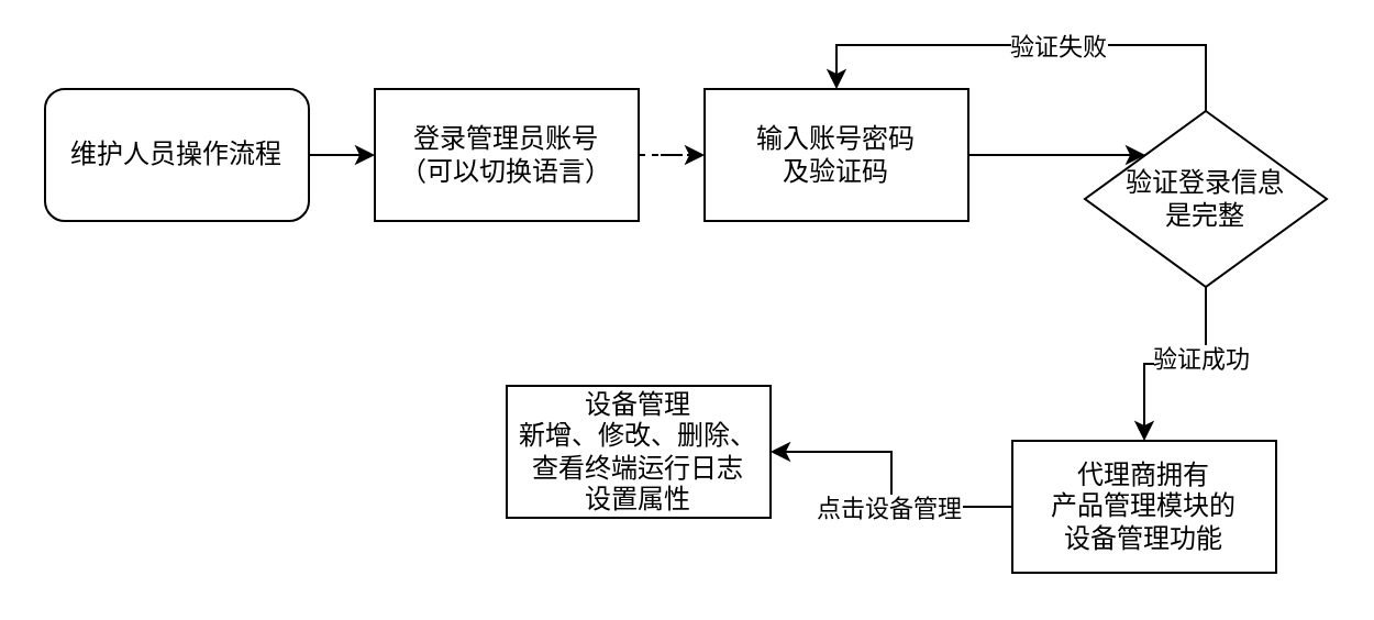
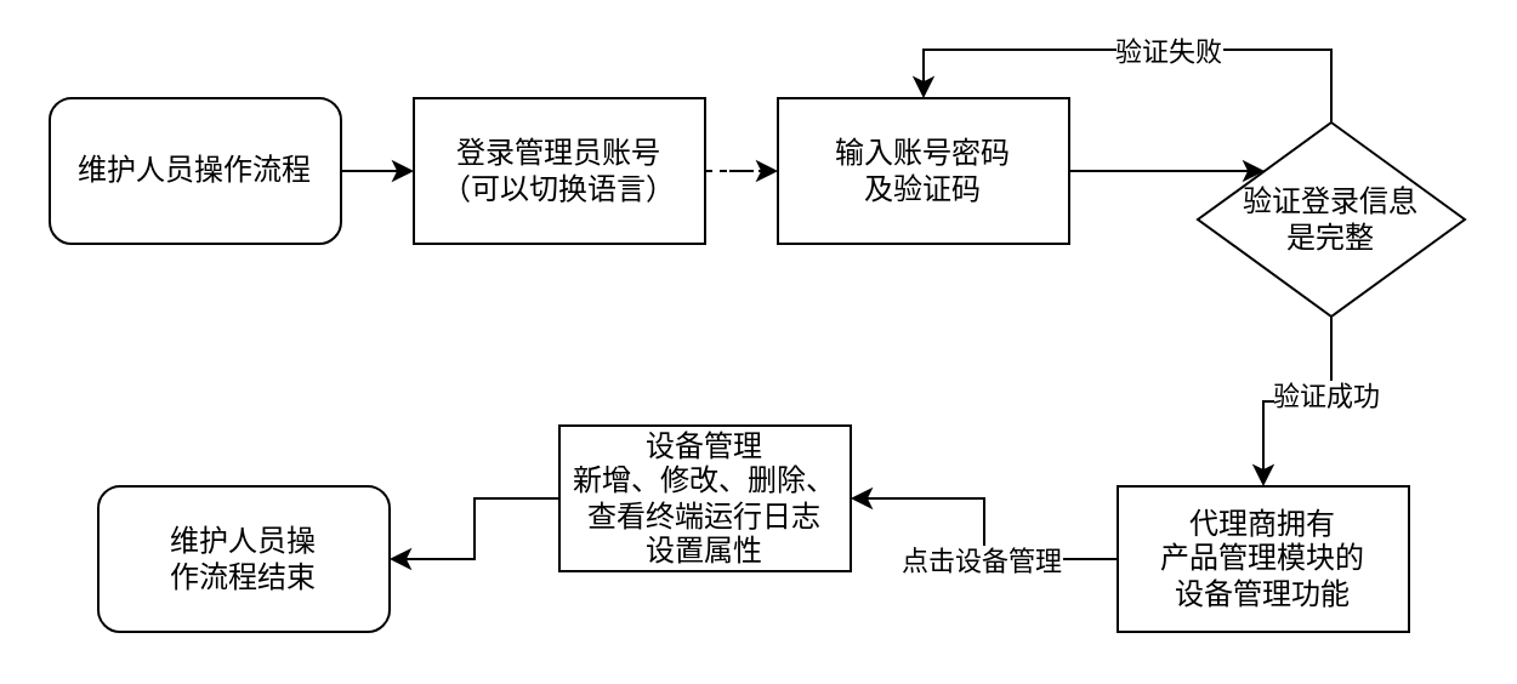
  <mxCell id="0" />
  <mxCell id="1" parent="0" />
  <mxCell id="2" value="" style="edgeStyle=orthogonalEdgeStyle;rounded=0;orthogonalLoop=1;jettySize=auto;html=1;entryX=0;entryY=0.5;entryDx=0;entryDy=0;" edge="1" parent="1" source="3" target="12"><mxGeometry relative="1" as="geometry"><mxPoint x="230" y="60" as="targetPoint" /></mxGeometry></mxCell>
  <mxCell id="3" value="维护人员操作流程" style="rounded=1;whiteSpace=wrap;html=1;" vertex="1" parent="1"><mxGeometry y="40" width="120" height="60" as="geometry" x="20" /></mxCell>
  <mxCell id="4" style="edgeStyle=orthogonalEdgeStyle;rounded=0;orthogonalLoop=1;jettySize=auto;html=1;" edge="1" parent="1" source="5" target="10"><mxGeometry relative="1" as="geometry"><Array as="points"><mxPoint x="480" y="70" /><mxPoint x="480" y="70" /></Array></mxGeometry></mxCell>
  <mxCell id="5" value="输入账号密码&lt;br&gt;及验证码" style="whiteSpace=wrap;html=1;rounded=0;" vertex="1" parent="1"><mxGeometry x="320" y="40" width="120" height="60" as="geometry" /></mxCell>
  <mxCell id="6" style="edgeStyle=orthogonalEdgeStyle;rounded=0;orthogonalLoop=1;jettySize=auto;html=1;exitX=0.5;exitY=0;exitDx=0;exitDy=0;entryX=0.5;entryY=0;entryDx=0;entryDy=0;" edge="1" parent="1" source="10" target="5"><mxGeometry relative="1" as="geometry"><Array as="points"><mxPoint x="548" y="20" /><mxPoint x="380" y="20" /></Array></mxGeometry></mxCell>
  <mxCell id="7" value="验证失败" style="edgeLabel;html=1;align=center;verticalAlign=middle;resizable=0;points=[];" vertex="1" connectable="0" parent="6"><mxGeometry x="-0.182" relative="1" as="geometry"><mxPoint x="-9" as="offset" /></mxGeometry></mxCell>
  <mxCell id="8" value="" style="edgeStyle=orthogonalEdgeStyle;rounded=0;orthogonalLoop=1;jettySize=auto;html=1;" edge="1" parent="1" source="10" target="15"><mxGeometry relative="1" as="geometry" /></mxCell>
  <mxCell id="9" value="验证成功" style="edgeLabel;html=1;align=center;verticalAlign=middle;resizable=0;points=[];" vertex="1" connectable="0" parent="8"><mxGeometry x="-0.222" y="-3" relative="1" as="geometry"><mxPoint as="offset" /></mxGeometry></mxCell>
  <mxCell id="10" value="验证登录信息&lt;br&gt;是完整" style="rhombus;whiteSpace=wrap;html=1;rounded=0;" vertex="1" parent="1"><mxGeometry x="493" y="50" width="110" height="80" as="geometry" /></mxCell>
  <mxCell id="11" style="edgeStyle=orthogonalEdgeStyle;rounded=0;orthogonalLoop=1;jettySize=auto;html=1;entryX=0;entryY=0.5;entryDx=0;entryDy=0;dashed=1;" edge="1" parent="1" source="12" target="5"><mxGeometry relative="1" as="geometry"><mxPoint x="440" y="60" as="targetPoint" /></mxGeometry></mxCell>
  <mxCell id="12" value="登录管理员账号&lt;br&gt;（可以切换语言）" style="rounded=0;whiteSpace=wrap;html=1;" vertex="1" parent="1"><mxGeometry x="170" y="40" width="120" height="60" as="geometry" /></mxCell>
  <mxCell id="13" value="" style="edgeStyle=orthogonalEdgeStyle;rounded=0;orthogonalLoop=1;jettySize=auto;html=1;" edge="1" parent="1" source="15" target="17"><mxGeometry relative="1" as="geometry" /></mxCell>
  <mxCell id="14" value="点击设备管理" style="edgeLabel;html=1;align=center;verticalAlign=middle;resizable=0;points=[];" vertex="1" connectable="0" parent="13"><mxGeometry x="-0.273" relative="1" as="geometry"><mxPoint x="-8" as="offset" /></mxGeometry></mxCell>
  <mxCell id="15" value="代理商拥有&lt;br&gt;产品管理模块的&lt;br&gt;设备管理功能" style="whiteSpace=wrap;html=1;rounded=0;" vertex="1" parent="1"><mxGeometry x="460" y="200" width="120" height="60" as="geometry" /></mxCell>
+ <mxCell id="16" value="" style="edgeStyle=orthogonalEdgeStyle;rounded=0;orthogonalLoop=1;jettySize=auto;html=1;" edge="1" parent="1" source="17" target="18"><mxGeometry relative="1" as="geometry" /></mxCell>
  <mxCell id="17" value="设备管理&lt;br&gt;新增、修改、删除、查看终端运行日志&lt;br&gt;设置属性" style="whiteSpace=wrap;html=1;rounded=0;" vertex="1" parent="1"><mxGeometry x="230" y="175" width="120" height="60" as="geometry" /></mxCell>
+ <mxCell id="18" value="维护人员操&lt;br&gt;作流程结束" style="whiteSpace=wrap;html=1;rounded=1;" vertex="1" parent="1"><mxGeometry x="40" y="200" width="120" height="60" as="geometry" /></mxCell>
